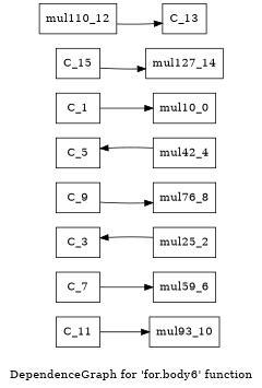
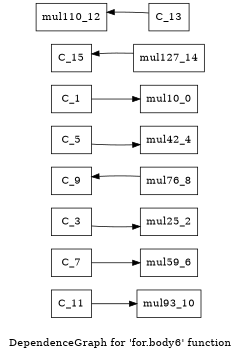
  digraph {
    label="DependenceGraph for 'for.body6' function"
    rankdir=LR
    node [shape=record]
    n1 [label="{mul93_10}"]
    n2 [label="{C_11}"]
    n3 [label="{mul59_6}"]
    n4 [label="{C_7}"]
    n5 [label="{C_3}"]
    n6 [label="{C_9}"]
    n7 [label="{mul25_2}"]
    n8 [label="{C_5}"]
    n9 [label="{C_1}"]
    n10 [label="{mul10_0}"]
    n11 [label="{mul42_4}"]
    n12 [label="{mul76_8}"]
    n13 [label="{C_15}"]
    n14 [label="{mul110_12}"]
    n15 [label="{C_13}"]
    n16 [label="{mul127_14}"]
    n2 -> n1
    n4 -> n3
-   n7 -> n5
+   n5 -> n7
    n9 -> n10
-   n11 -> n8
-   n6 -> n12
-   n14 -> n15
-   n13 -> n16
+   n8 -> n11
+   n12 -> n6
+   n15 -> n14
+   n16 -> n13
  }
